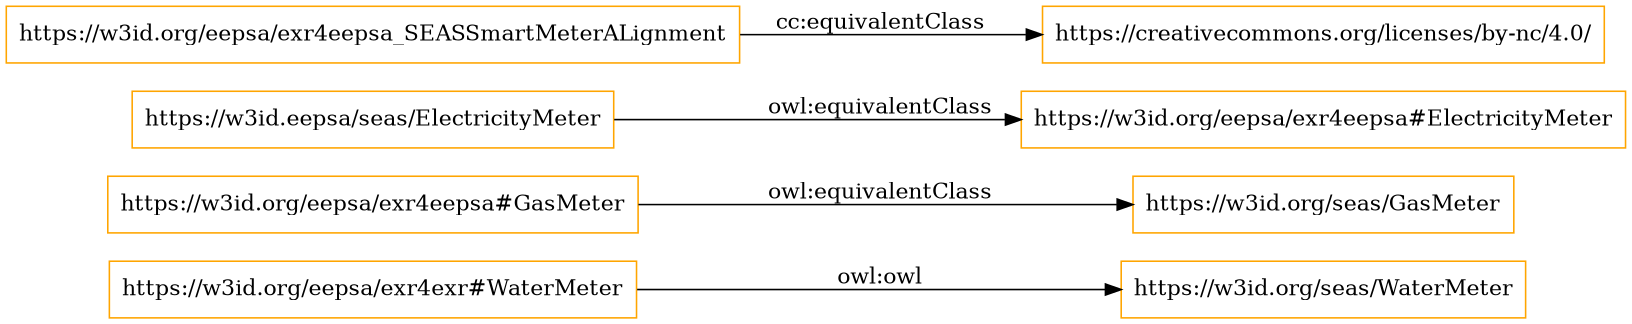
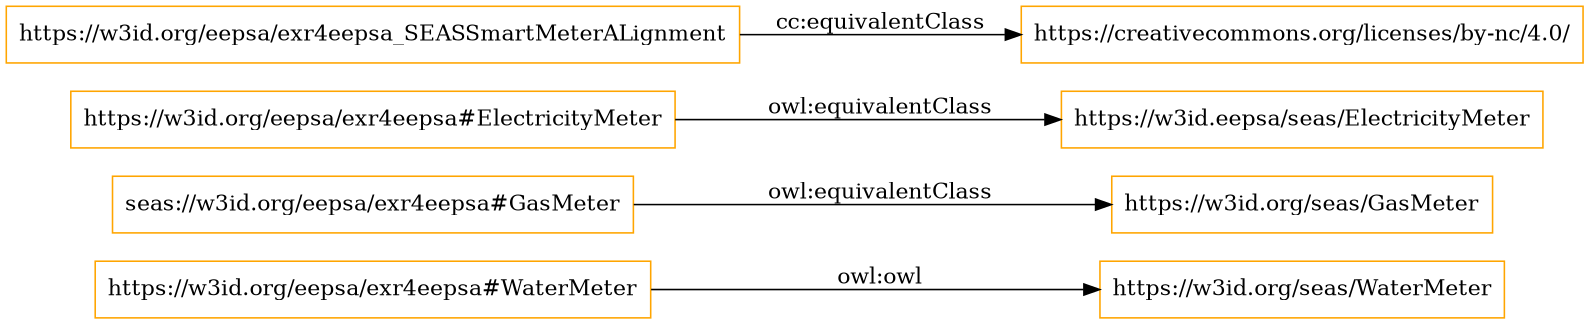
  digraph {
    rankdir=LR
    node [color=orange shape=rectangle]
-   "https://w3id.org/eepsa/exr4eepsa#WaterMeter" [label="https://w3id.org/eepsa/exr4exr#WaterMeter"]
+   "https://w3id.org/eepsa/exr4eepsa#WaterMeter"
    "https://w3id.org/seas/WaterMeter"
-   "https://w3id.org/eepsa/exr4eepsa#GasMeter"
+   "https://w3id.org/eepsa/exr4eepsa#GasMeter" [label="seas://w3id.org/eepsa/exr4eepsa#GasMeter"]
    "https://w3id.org/seas/GasMeter"
    n5 [label="https://w3id.eepsa/seas/ElectricityMeter"]
    "https://w3id.org/eepsa/exr4eepsa#ElectricityMeter"
    "https://w3id.org/eepsa/exr4eepsa_SEASSmartMeterALignment"
    "https://creativecommons.org/licenses/by-nc/4.0/"
    "https://w3id.org/eepsa/exr4eepsa#WaterMeter" -> "https://w3id.org/seas/WaterMeter" [label="owl:owl"]
    "https://w3id.org/eepsa/exr4eepsa#GasMeter" -> "https://w3id.org/seas/GasMeter" [label="owl:equivalentClass"]
-   n5 -> "https://w3id.org/eepsa/exr4eepsa#ElectricityMeter" [label="owl:equivalentClass"]
+   "https://w3id.org/eepsa/exr4eepsa#ElectricityMeter" -> n5 [label="owl:equivalentClass"]
    "https://w3id.org/eepsa/exr4eepsa_SEASSmartMeterALignment" -> "https://creativecommons.org/licenses/by-nc/4.0/" [label="cc:equivalentClass"]
  }
